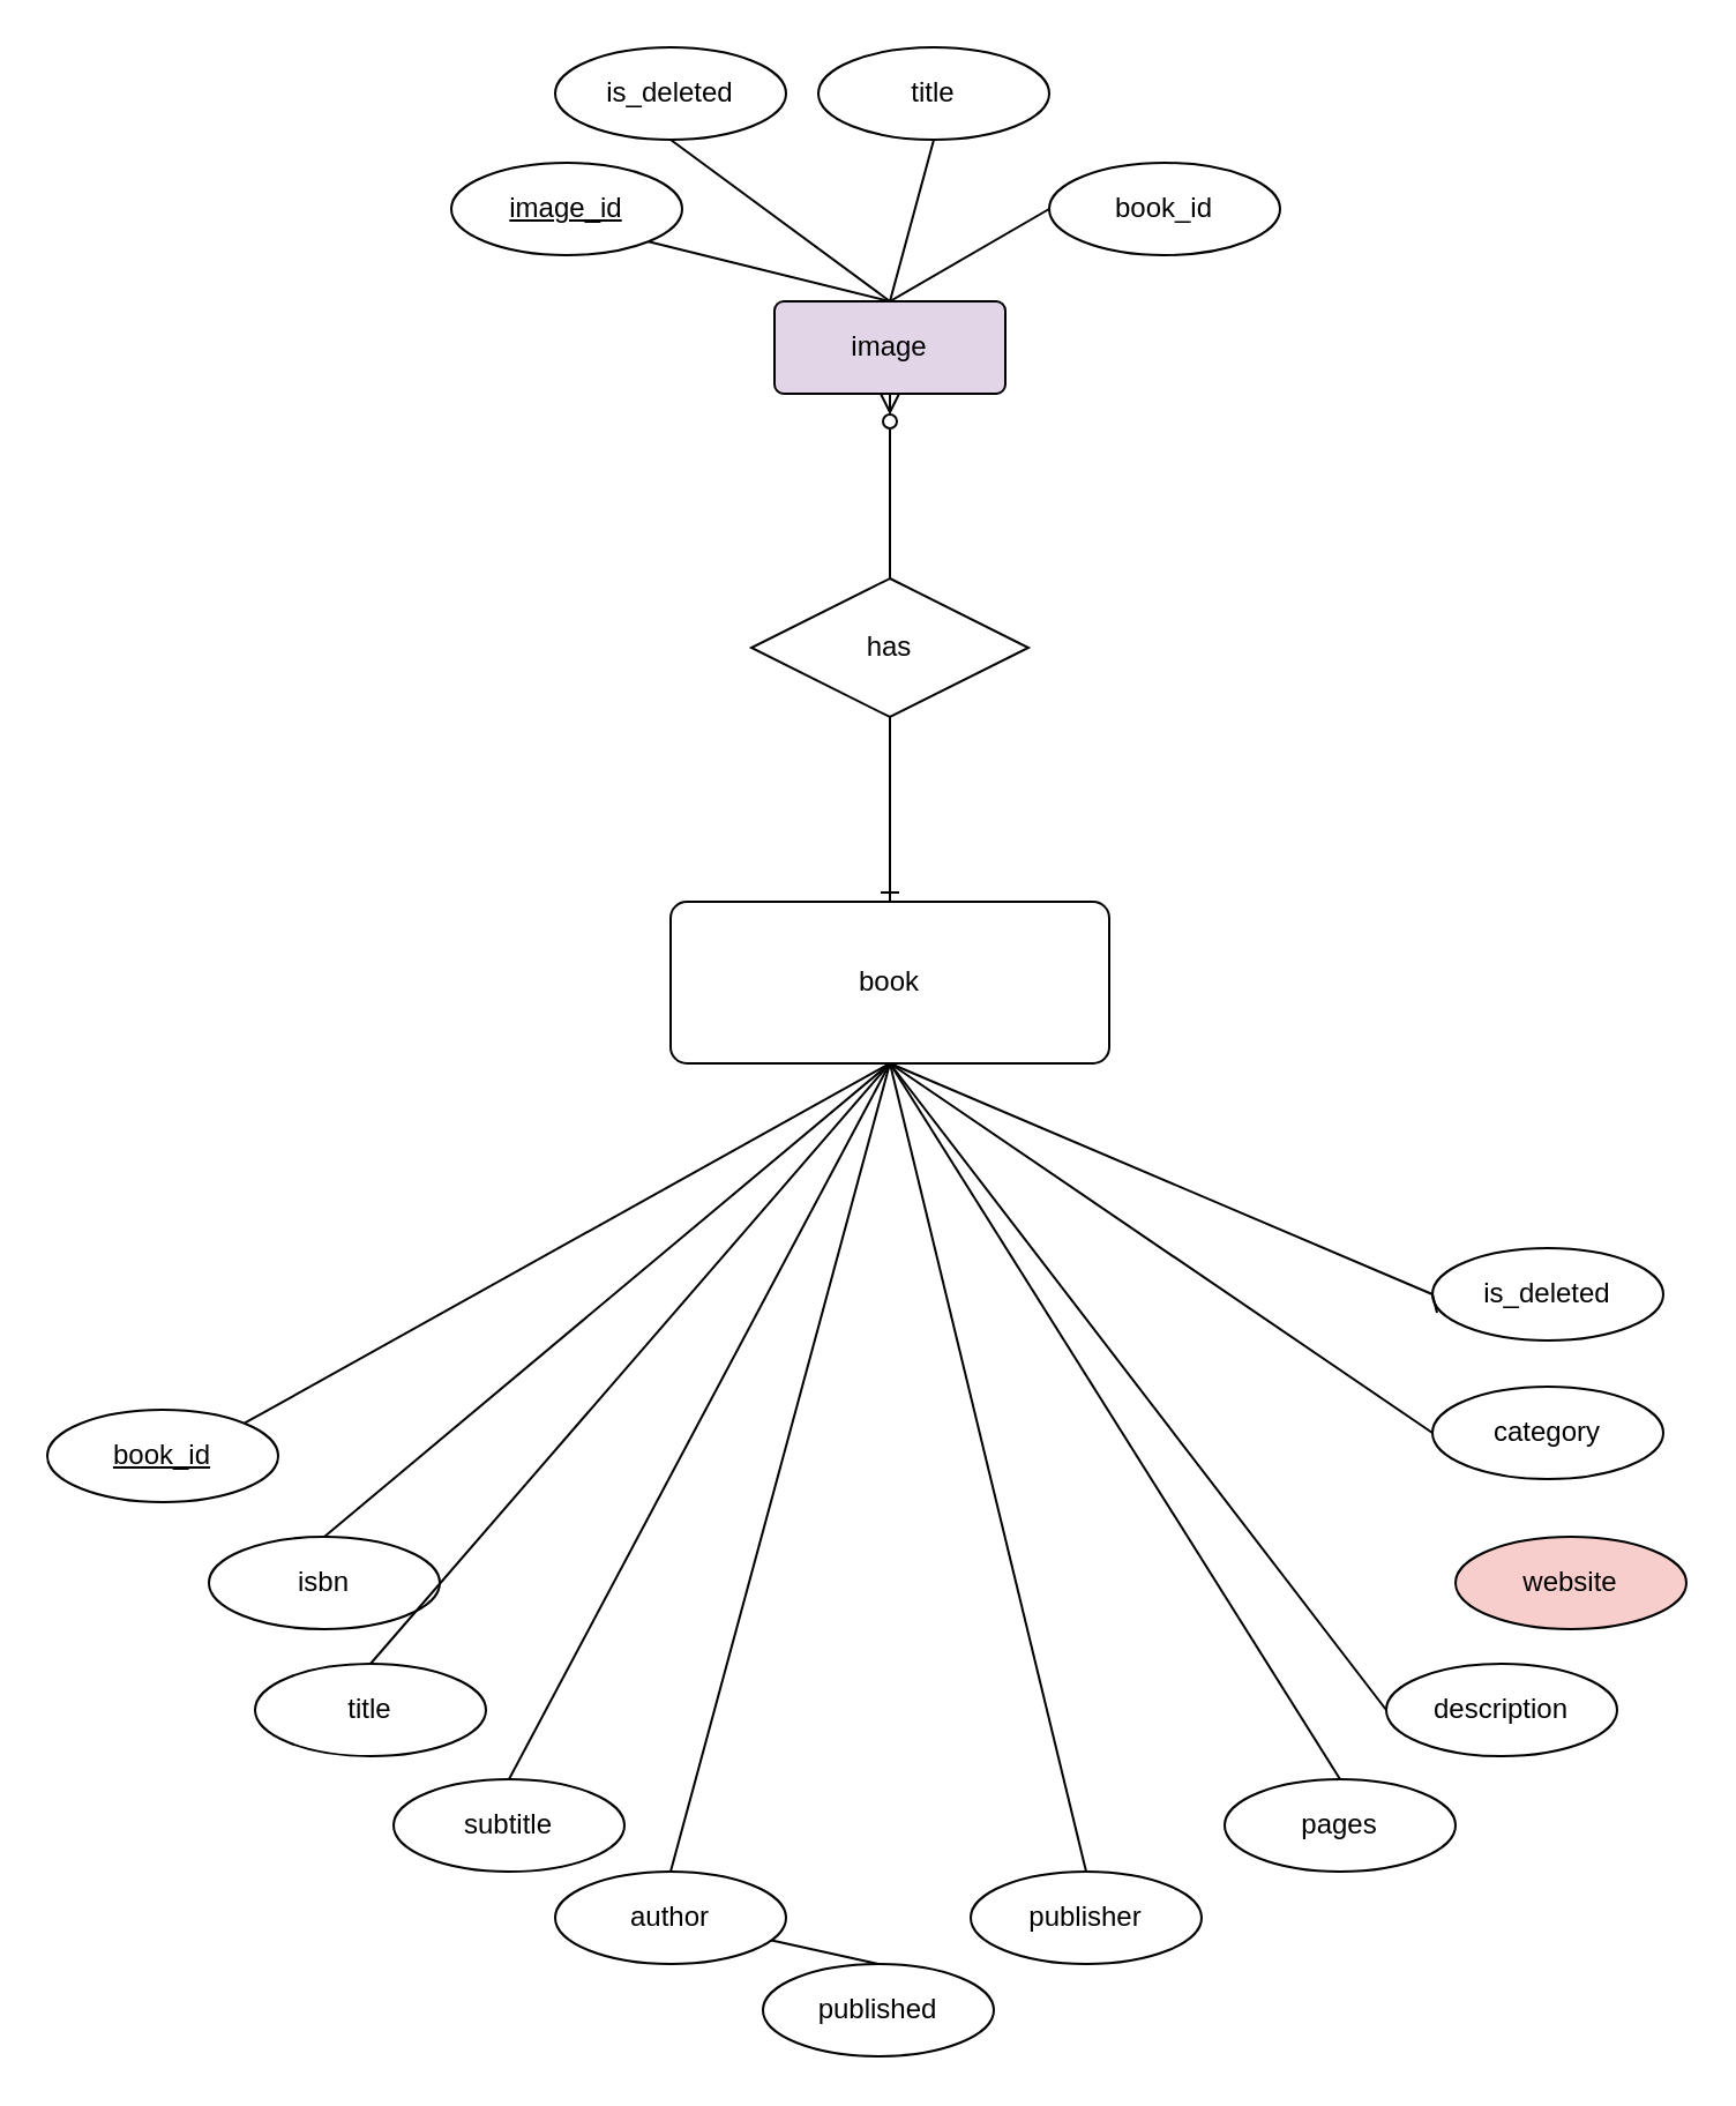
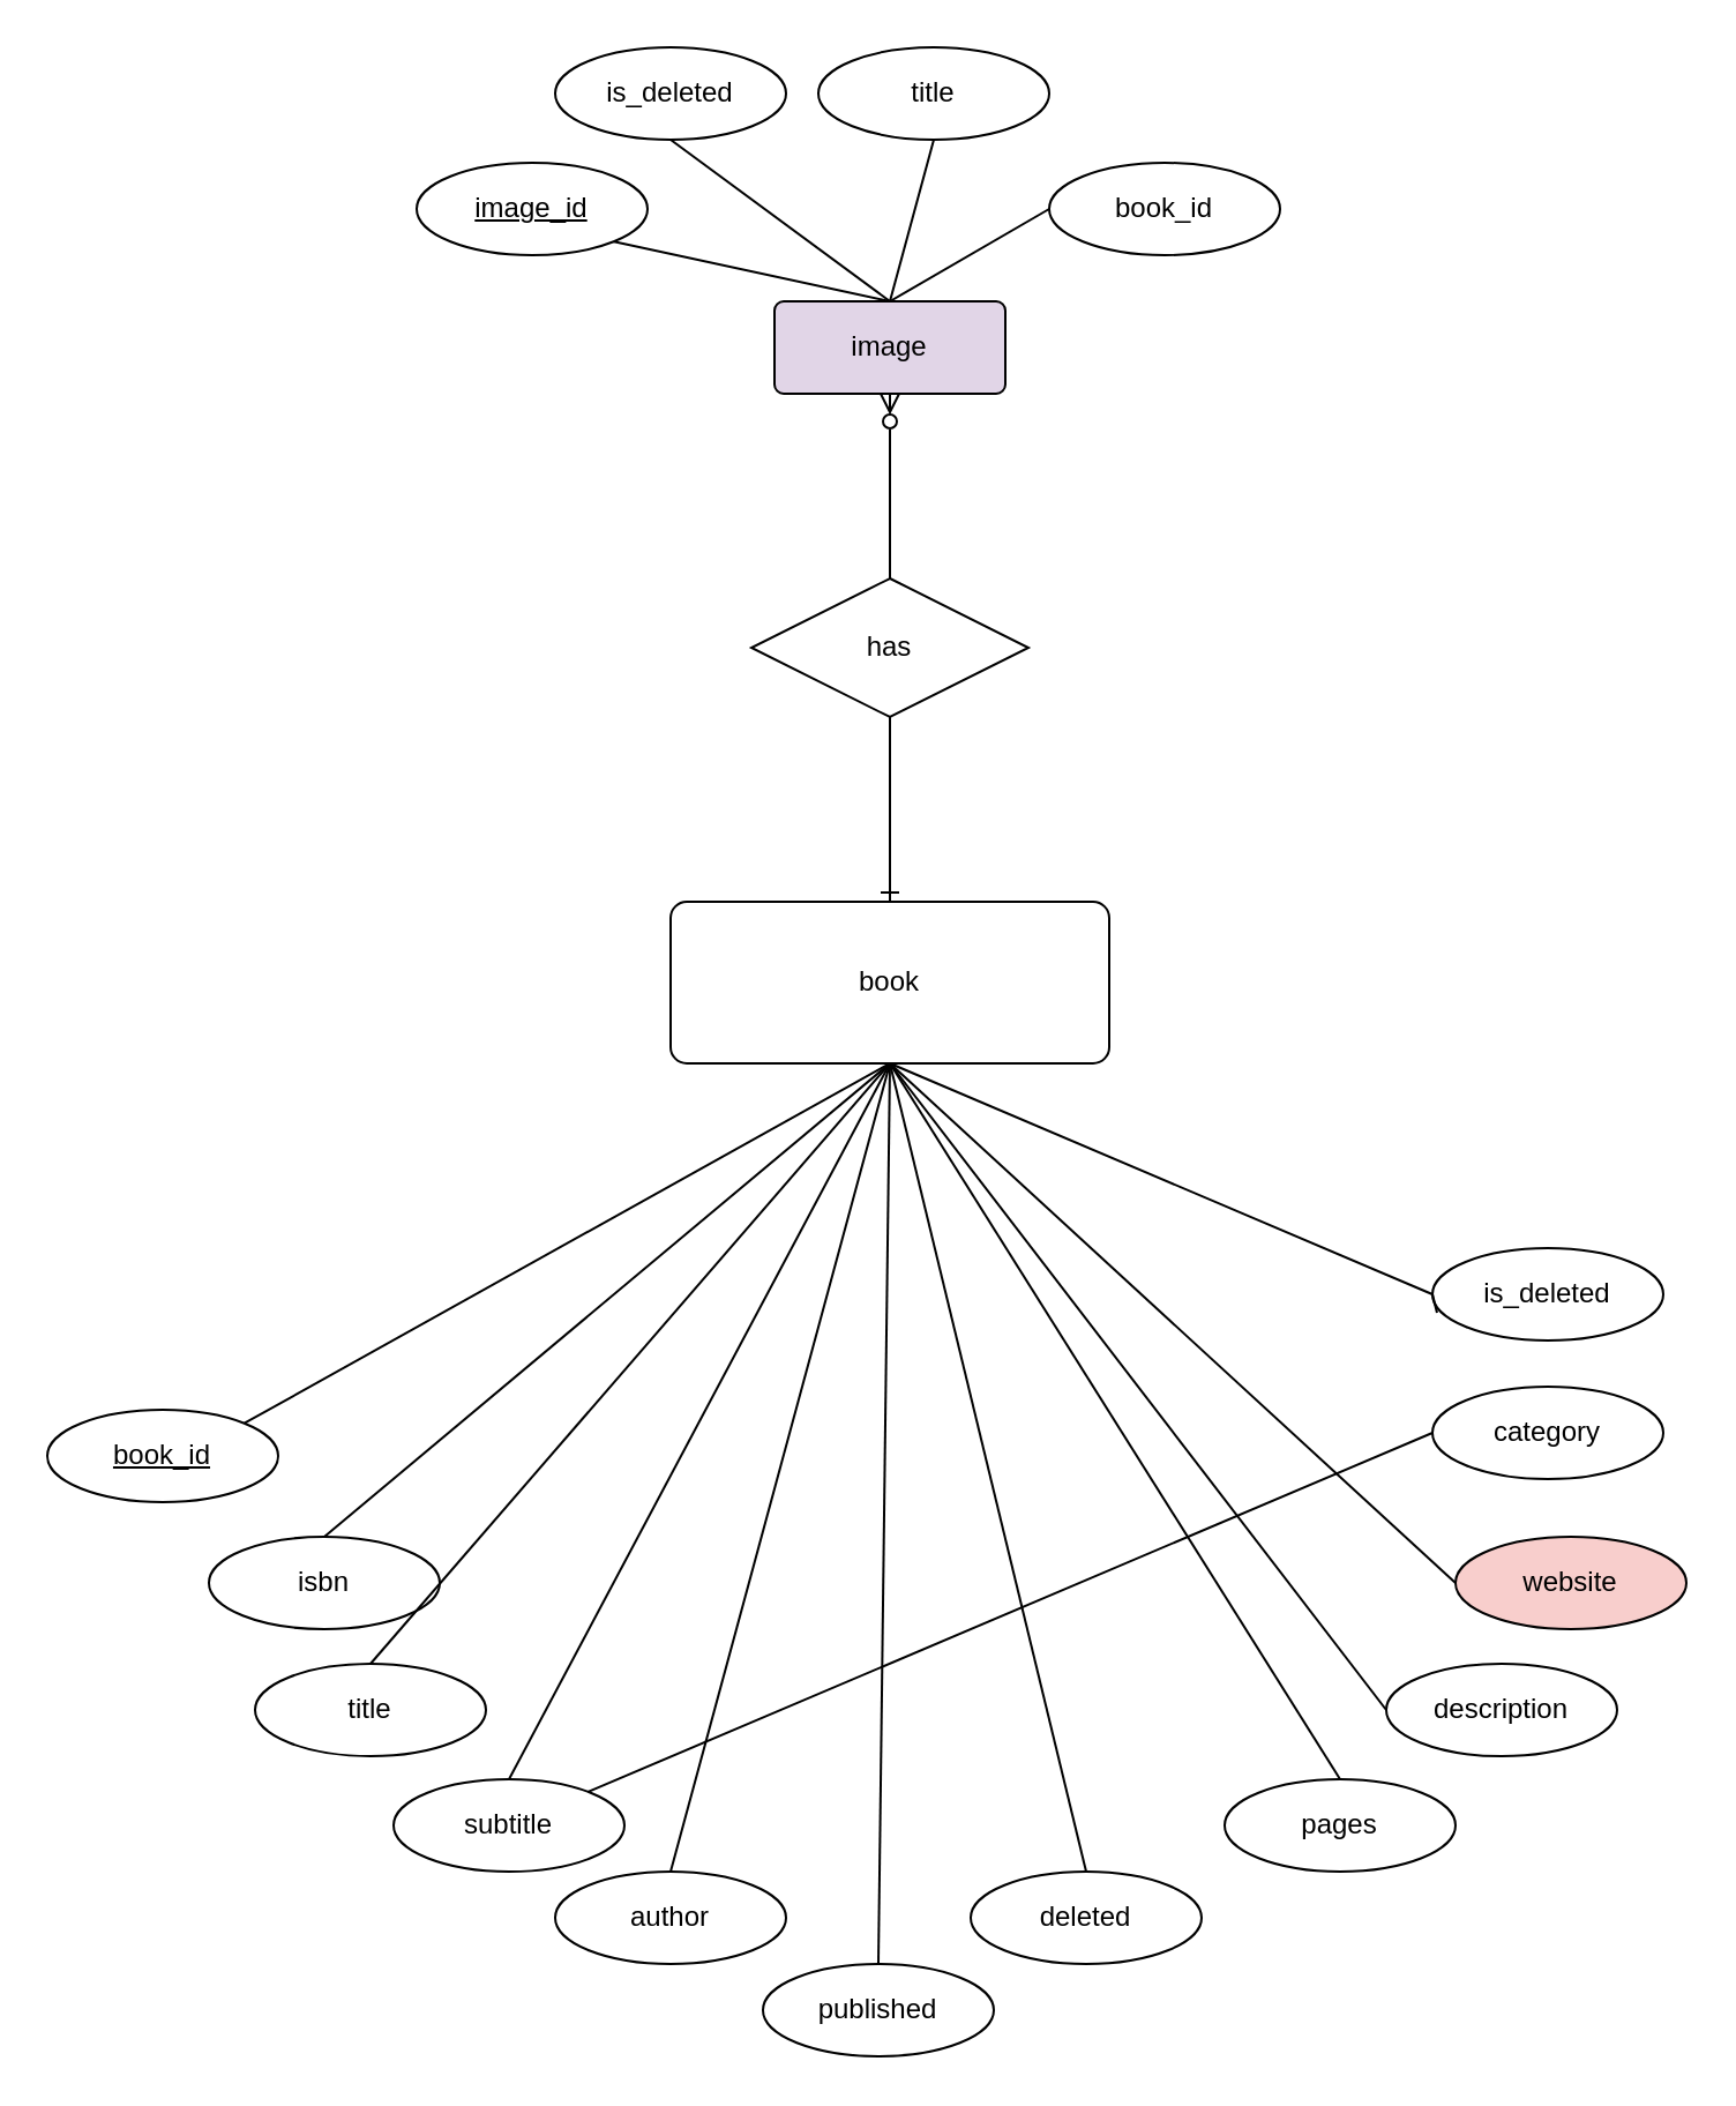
  <mxCell id="0" />
  <mxCell id="1" parent="0" />
  <mxCell id="2" value="book" style="rounded=1;arcSize=10;whiteSpace=wrap;html=1;align=center;" vertex="1" parent="1"><mxGeometry x="290" y="390" width="190" height="70" as="geometry" /></mxCell>
  <mxCell id="3" style="rounded=0;orthogonalLoop=1;jettySize=auto;html=1;exitX=1;exitY=0;exitDx=0;exitDy=0;entryX=0.5;entryY=1;entryDx=0;entryDy=0;endArrow=none;endFill=0;" edge="1" parent="1" source="4" target="2"><mxGeometry relative="1" as="geometry" /></mxCell>
  <mxCell id="4" value="book_id" style="ellipse;whiteSpace=wrap;html=1;align=center;fontStyle=4;" vertex="1" parent="1"><mxGeometry x="20" y="610" width="100" height="40" as="geometry" /></mxCell>
  <mxCell id="5" style="edgeStyle=none;rounded=0;orthogonalLoop=1;jettySize=auto;html=1;exitX=0.5;exitY=0;exitDx=0;exitDy=0;entryX=0.5;entryY=1;entryDx=0;entryDy=0;endArrow=none;endFill=0;" edge="1" parent="1" source="6" target="2"><mxGeometry relative="1" as="geometry" /></mxCell>
  <mxCell id="6" value="isbn" style="ellipse;whiteSpace=wrap;html=1;align=center;" vertex="1" parent="1"><mxGeometry x="90" y="665" width="100" height="40" as="geometry" /></mxCell>
  <mxCell id="7" style="edgeStyle=none;rounded=0;orthogonalLoop=1;jettySize=auto;html=1;exitX=0.5;exitY=0;exitDx=0;exitDy=0;entryX=0.5;entryY=1;entryDx=0;entryDy=0;endArrow=none;endFill=0;" edge="1" parent="1" source="8" target="2"><mxGeometry relative="1" as="geometry" /></mxCell>
  <mxCell id="8" value="title" style="ellipse;whiteSpace=wrap;html=1;align=center;" vertex="1" parent="1"><mxGeometry x="110" y="720" width="100" height="40" as="geometry" /></mxCell>
  <mxCell id="9" style="edgeStyle=none;rounded=0;orthogonalLoop=1;jettySize=auto;html=1;exitX=0.5;exitY=0;exitDx=0;exitDy=0;entryX=0.5;entryY=1;entryDx=0;entryDy=0;endArrow=none;endFill=0;" edge="1" parent="1" source="10" target="2"><mxGeometry relative="1" as="geometry" /></mxCell>
  <mxCell id="10" value="subtitle" style="ellipse;whiteSpace=wrap;html=1;align=center;" vertex="1" parent="1"><mxGeometry x="170" y="770" width="100" height="40" as="geometry" /></mxCell>
  <mxCell id="11" style="edgeStyle=none;rounded=0;orthogonalLoop=1;jettySize=auto;html=1;exitX=0.5;exitY=0;exitDx=0;exitDy=0;entryX=0.5;entryY=1;entryDx=0;entryDy=0;endArrow=none;endFill=0;" edge="1" parent="1" source="12" target="2"><mxGeometry relative="1" as="geometry" /></mxCell>
  <mxCell id="12" value="author" style="ellipse;whiteSpace=wrap;html=1;align=center;" vertex="1" parent="1"><mxGeometry x="240" y="810" width="100" height="40" as="geometry" /></mxCell>
- <mxCell id="13" style="edgeStyle=none;rounded=0;orthogonalLoop=1;jettySize=auto;html=1;exitX=0.5;exitY=0;exitDx=0;exitDy=0;endArrow=none;endFill=0;" edge="1" parent="1" source="14" target="12"><mxGeometry relative="1" as="geometry" /></mxCell>
+ <mxCell id="13" style="edgeStyle=none;rounded=0;orthogonalLoop=1;jettySize=auto;html=1;exitX=0.5;exitY=0;exitDx=0;exitDy=0;entryX=0.5;entryY=1;entryDx=0;entryDy=0;endArrow=none;endFill=0;" edge="1" parent="1" source="14" target="2"><mxGeometry relative="1" as="geometry" /></mxCell>
  <mxCell id="14" value="published" style="ellipse;whiteSpace=wrap;html=1;align=center;" vertex="1" parent="1"><mxGeometry x="330" y="850" width="100" height="40" as="geometry" /></mxCell>
  <mxCell id="15" style="edgeStyle=none;rounded=0;orthogonalLoop=1;jettySize=auto;html=1;exitX=0.5;exitY=0;exitDx=0;exitDy=0;entryX=0.5;entryY=1;entryDx=0;entryDy=0;endArrow=none;endFill=0;" edge="1" parent="1" source="16" target="2"><mxGeometry relative="1" as="geometry" /></mxCell>
- <mxCell id="16" value="publisher" style="ellipse;whiteSpace=wrap;html=1;align=center;" vertex="1" parent="1"><mxGeometry x="420" y="810" width="100" height="40" as="geometry" /></mxCell>
+ <mxCell id="16" value="deleted" style="ellipse;whiteSpace=wrap;html=1;align=center;" vertex="1" parent="1"><mxGeometry x="420" y="810" width="100" height="40" as="geometry" /></mxCell>
  <mxCell id="17" style="edgeStyle=none;rounded=0;orthogonalLoop=1;jettySize=auto;html=1;exitX=0.5;exitY=0;exitDx=0;exitDy=0;entryX=0.5;entryY=1;entryDx=0;entryDy=0;endArrow=none;endFill=0;" edge="1" parent="1" source="18" target="2"><mxGeometry relative="1" as="geometry" /></mxCell>
  <mxCell id="18" value="pages" style="ellipse;whiteSpace=wrap;html=1;align=center;" vertex="1" parent="1"><mxGeometry x="530" y="770" width="100" height="40" as="geometry" /></mxCell>
  <mxCell id="19" style="edgeStyle=none;rounded=0;orthogonalLoop=1;jettySize=auto;html=1;exitX=0;exitY=0.5;exitDx=0;exitDy=0;entryX=0.5;entryY=1;entryDx=0;entryDy=0;endArrow=none;endFill=0;" edge="1" parent="1" source="20" target="2"><mxGeometry relative="1" as="geometry" /></mxCell>
  <mxCell id="20" value="description" style="ellipse;whiteSpace=wrap;html=1;align=center;" vertex="1" parent="1"><mxGeometry x="600" y="720" width="100" height="40" as="geometry" /></mxCell>
+ <mxCell id="21" style="edgeStyle=none;rounded=0;orthogonalLoop=1;jettySize=auto;html=1;exitX=0;exitY=0.5;exitDx=0;exitDy=0;entryX=0.5;entryY=1;entryDx=0;entryDy=0;endArrow=none;endFill=0;" edge="1" parent="1" source="22" target="2"><mxGeometry relative="1" as="geometry" /></mxCell>
  <mxCell id="22" value="website" style="ellipse;whiteSpace=wrap;html=1;align=center;fillColor=#f8cecc;" vertex="1" parent="1"><mxGeometry x="630" y="665" width="100" height="40" as="geometry" /></mxCell>
- <mxCell id="23" style="edgeStyle=none;rounded=0;orthogonalLoop=1;jettySize=auto;html=1;exitX=0;exitY=0.5;exitDx=0;exitDy=0;entryX=0.5;entryY=1;entryDx=0;entryDy=0;endArrow=none;endFill=0;" edge="1" parent="1" source="24" target="2"><mxGeometry relative="1" as="geometry" /></mxCell>
+ <mxCell id="23" style="edgeStyle=none;rounded=0;orthogonalLoop=1;jettySize=auto;html=1;exitX=0;exitY=0.5;exitDx=0;exitDy=0;endArrow=none;endFill=0;" edge="1" parent="1" source="24" target="10"><mxGeometry relative="1" as="geometry" /></mxCell>
  <mxCell id="24" value="category" style="ellipse;whiteSpace=wrap;html=1;align=center;" vertex="1" parent="1"><mxGeometry x="620" y="600" width="100" height="40" as="geometry" /></mxCell>
  <mxCell id="25" style="edgeStyle=none;rounded=0;orthogonalLoop=1;jettySize=auto;html=1;exitX=0;exitY=0.5;exitDx=0;exitDy=0;entryX=0.5;entryY=1;entryDx=0;entryDy=0;endArrow=none;endFill=0;" edge="1" parent="1" source="26" target="2"><mxGeometry relative="1" as="geometry" /></mxCell>
  <mxCell id="26" value="is_deleted" style="ellipse;whiteSpace=wrap;html=1;align=center;" vertex="1" parent="1"><mxGeometry x="620" y="540" width="100" height="40" as="geometry" /></mxCell>
  <mxCell id="27" style="edgeStyle=none;rounded=0;orthogonalLoop=1;jettySize=auto;html=1;exitX=0;exitY=0.5;exitDx=0;exitDy=0;entryX=0.02;entryY=0.7;entryDx=0;entryDy=0;entryPerimeter=0;endArrow=none;endFill=0;" edge="1" parent="1" source="26" target="26"><mxGeometry relative="1" as="geometry" /></mxCell>
  <mxCell id="28" style="edgeStyle=none;rounded=0;orthogonalLoop=1;jettySize=auto;html=1;exitX=0.5;exitY=0;exitDx=0;exitDy=0;entryX=0.5;entryY=1;entryDx=0;entryDy=0;endArrow=ERzeroToMany;endFill=0;" edge="1" parent="1" source="30" target="31"><mxGeometry relative="1" as="geometry" /></mxCell>
  <mxCell id="29" style="edgeStyle=none;rounded=0;orthogonalLoop=1;jettySize=auto;html=1;exitX=0.5;exitY=1;exitDx=0;exitDy=0;entryX=0.5;entryY=0;entryDx=0;entryDy=0;endArrow=ERone;endFill=0;" edge="1" parent="1" source="30" target="2"><mxGeometry relative="1" as="geometry" /></mxCell>
  <mxCell id="30" value="has" style="shape=rhombus;perimeter=rhombusPerimeter;whiteSpace=wrap;html=1;align=center;" vertex="1" parent="1"><mxGeometry x="325" y="250" width="120" height="60" as="geometry" /></mxCell>
  <mxCell id="31" value="image" style="rounded=1;arcSize=10;whiteSpace=wrap;html=1;align=center;fillColor=#e1d5e7;" vertex="1" parent="1"><mxGeometry x="335" y="130" width="100" height="40" as="geometry" /></mxCell>
  <mxCell id="32" style="edgeStyle=none;rounded=0;orthogonalLoop=1;jettySize=auto;html=1;exitX=1;exitY=1;exitDx=0;exitDy=0;entryX=0.5;entryY=0;entryDx=0;entryDy=0;endArrow=none;endFill=0;" edge="1" parent="1" source="33" target="31"><mxGeometry relative="1" as="geometry" /></mxCell>
- <mxCell id="33" value="image_id" style="ellipse;whiteSpace=wrap;html=1;align=center;fontStyle=4;" vertex="1" parent="1"><mxGeometry x="195" y="70" width="100" height="40" as="geometry" /></mxCell>
+ <mxCell id="33" value="image_id" style="ellipse;whiteSpace=wrap;html=1;align=center;fontStyle=4;" vertex="1" parent="1"><mxGeometry x="180" y="70" width="100" height="40" as="geometry" /></mxCell>
  <mxCell id="34" style="edgeStyle=none;rounded=0;orthogonalLoop=1;jettySize=auto;html=1;exitX=0.5;exitY=1;exitDx=0;exitDy=0;entryX=0.5;entryY=0;entryDx=0;entryDy=0;endArrow=none;endFill=0;" edge="1" parent="1" source="35" target="31"><mxGeometry relative="1" as="geometry" /></mxCell>
  <mxCell id="35" value="is_deleted" style="ellipse;whiteSpace=wrap;html=1;align=center;" vertex="1" parent="1"><mxGeometry x="240" y="20" width="100" height="40" as="geometry" /></mxCell>
  <mxCell id="36" style="edgeStyle=none;rounded=0;orthogonalLoop=1;jettySize=auto;html=1;exitX=0.5;exitY=1;exitDx=0;exitDy=0;entryX=0.5;entryY=0;entryDx=0;entryDy=0;endArrow=none;endFill=0;" edge="1" parent="1" source="37" target="31"><mxGeometry relative="1" as="geometry" /></mxCell>
  <mxCell id="37" value="title" style="ellipse;whiteSpace=wrap;html=1;align=center;" vertex="1" parent="1"><mxGeometry x="354" y="20" width="100" height="40" as="geometry" /></mxCell>
  <mxCell id="38" style="edgeStyle=none;rounded=0;orthogonalLoop=1;jettySize=auto;html=1;exitX=0;exitY=0.5;exitDx=0;exitDy=0;entryX=0.5;entryY=0;entryDx=0;entryDy=0;endArrow=none;endFill=0;" edge="1" parent="1" source="39" target="31"><mxGeometry relative="1" as="geometry" /></mxCell>
  <mxCell id="39" value="book_id" style="ellipse;whiteSpace=wrap;html=1;align=center;" vertex="1" parent="1"><mxGeometry x="454" y="70" width="100" height="40" as="geometry" /></mxCell>
